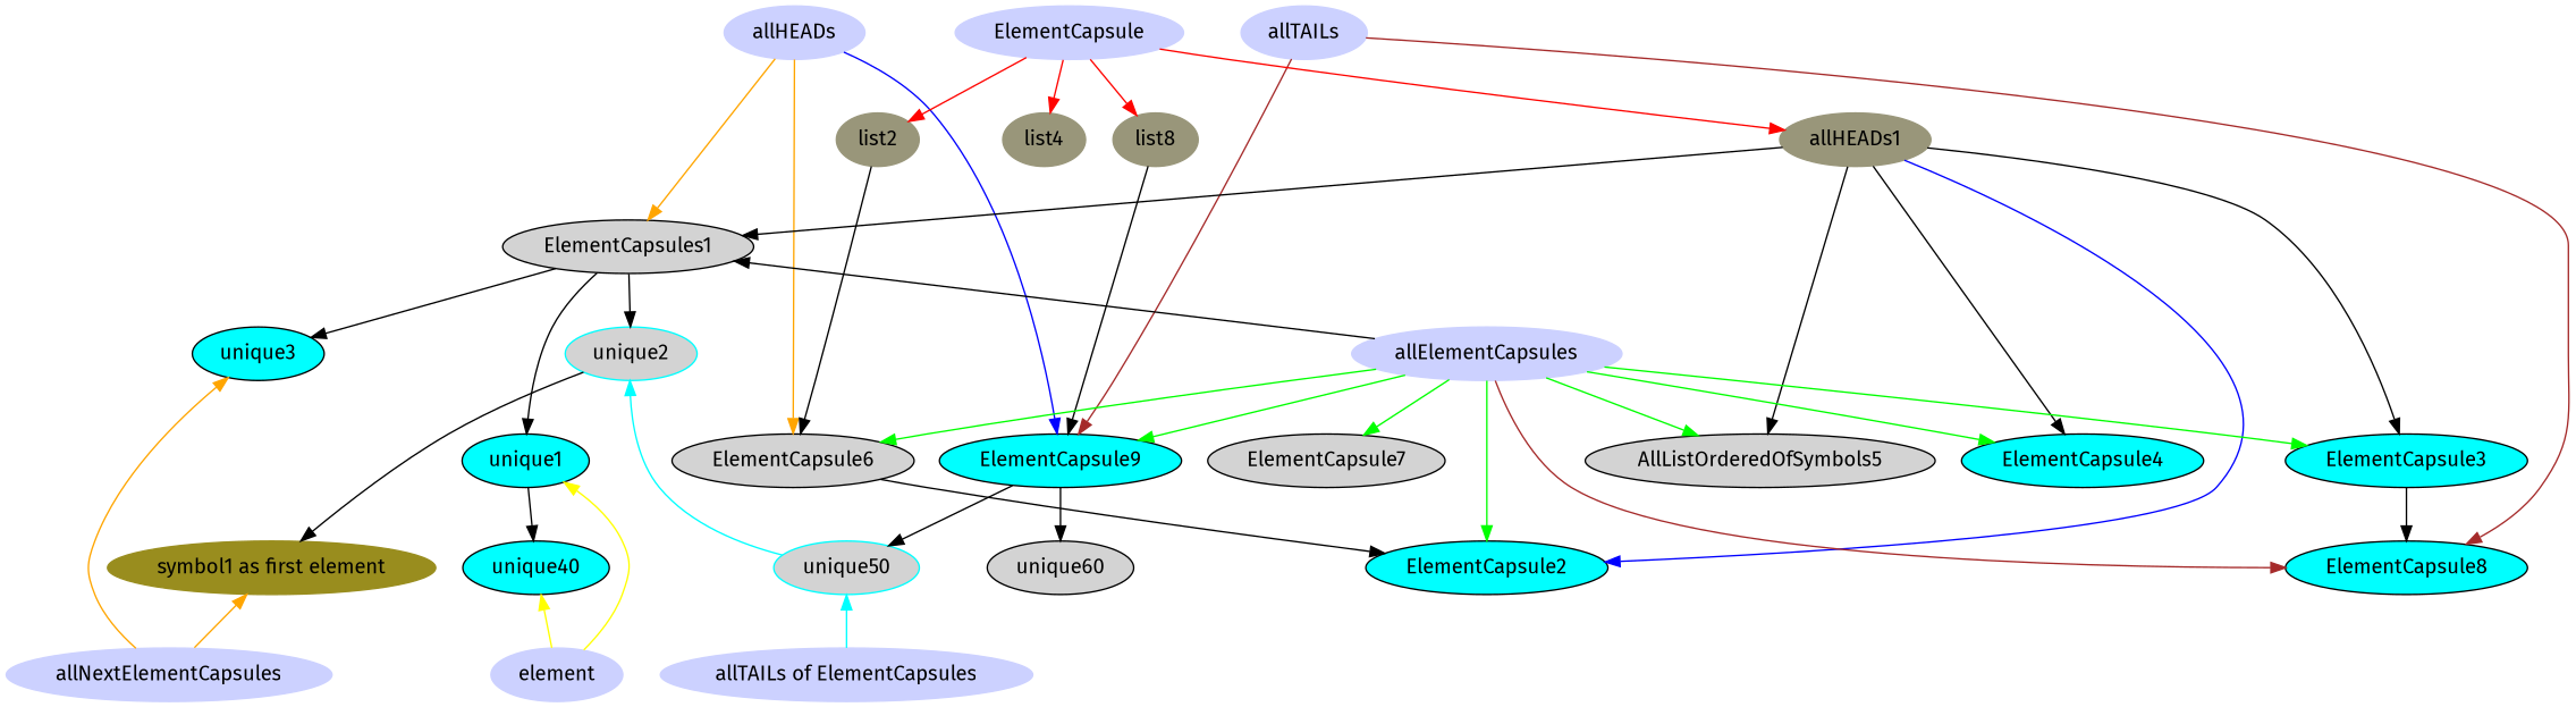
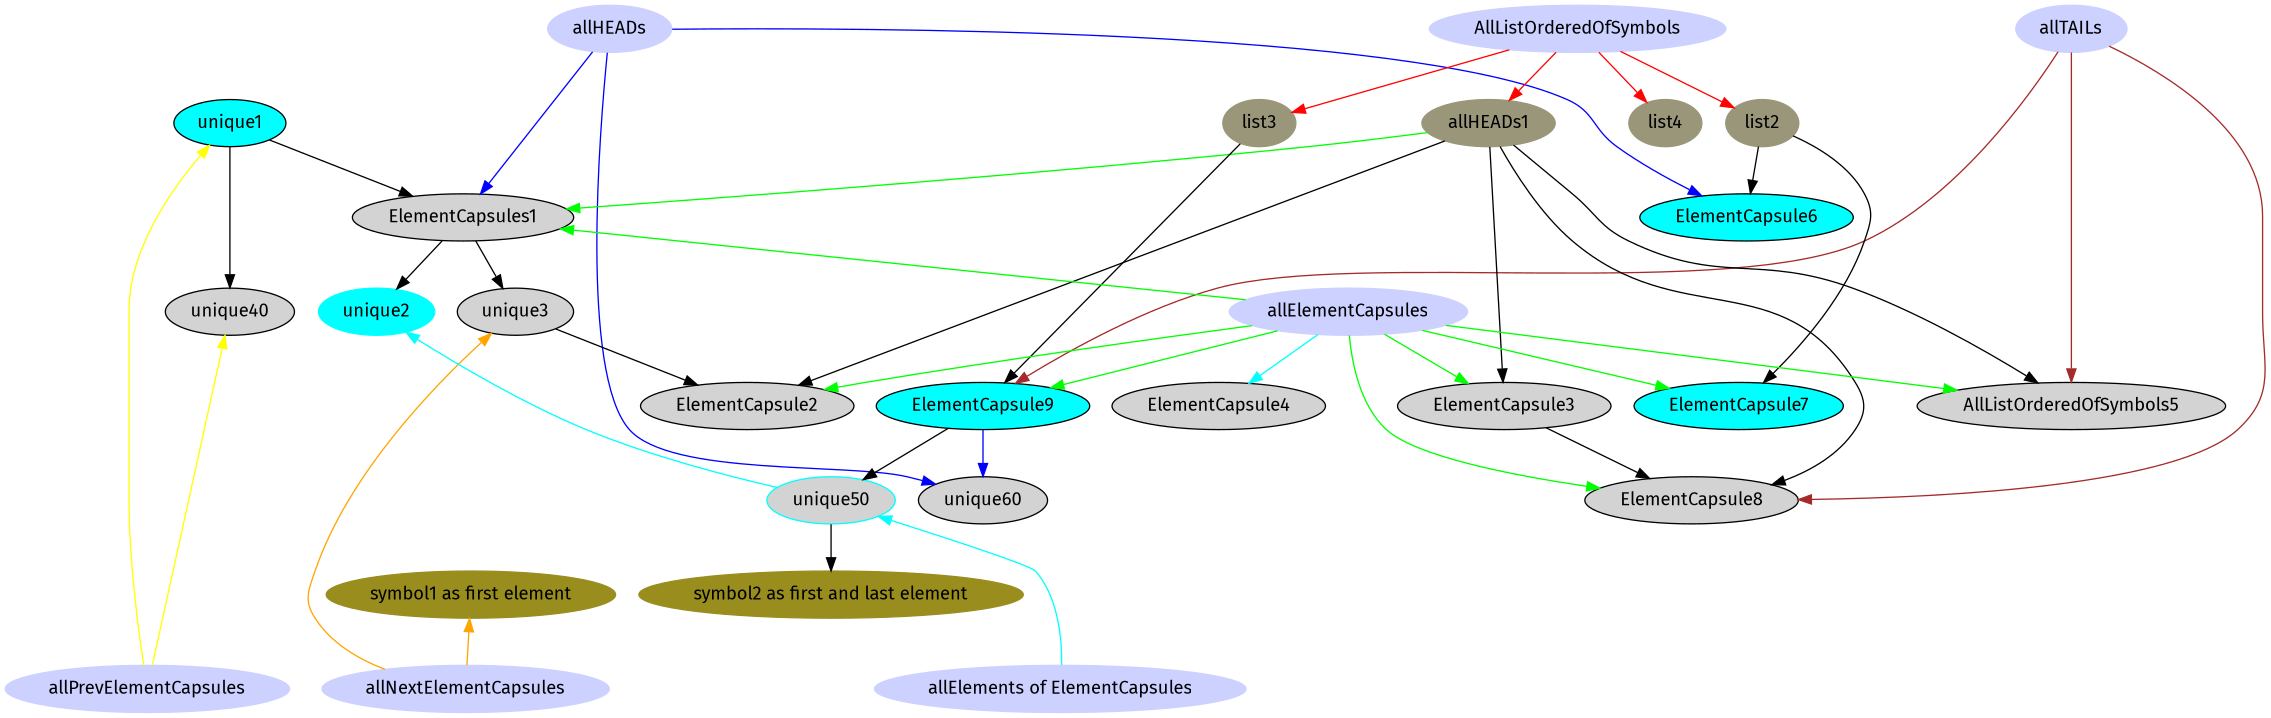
  digraph {
    fontname="Fira Sans"
    rankdir=UD
    node [fontname="Fira Sans" style=filled]
    edge [fontname="Fira Sans"]
-   allPrevElementCapsules [color="0.650 0.200 1.000" label=element]
-   "allElements of ElementCapsules" [color="0.650 0.200 1.000" label="allTAILs of ElementCapsules"]
+   allPrevElementCapsules [color="0.650 0.200 1.000"]
+   "allElements of ElementCapsules" [color="0.650 0.200 1.000"]
    allNextElementCapsules [color="0.650 0.200 1.000"]
    allHEADs [color="0.650 0.200 1.000"]
    allTAILs [color="0.650 0.200 1.000"]
-   AllListOrderedOfSymbols [color="0.650 0.200 1.000" label=ElementCapsule]
+   AllListOrderedOfSymbols [color="0.650 0.200 1.000"]
    n7 [color="0.150 0.200 0.600" label=allHEADs1]
    list2 [color="0.150 0.200 0.600"]
-   list3 [color="0.150 0.200 0.600" label=list8]
+   list3 [color="0.150 0.200 0.600"]
    list4 [color="0.150 0.200 0.600"]
-   unique2 [color=cyan fillcolor=lightgrey]
+   unique2 [color=cyan]
    allElementCapsules [color="0.650 0.200 1.00"]
-   unique40 [fillcolor=cyan]
+   unique40
    unique1 [fillcolor=cyan]
    unique50 [color=cyan fillcolor=lightgrey]
-   unique3 [fillcolor=cyan]
+   unique3
    "symbol1 as first element" [color="0.150 0.800 0.600"]
    n18 [label=ElementCapsules1]
-   ElementCapsule6
+   ElementCapsule6 [fillcolor=cyan]
    ElementCapsule9 [fillcolor=cyan]
    n21 [label=AllListOrderedOfSymbols5]
-   ElementCapsule8 [fillcolor=cyan]
-   ElementCapsule2 [fillcolor=cyan]
-   ElementCapsule3 [fillcolor=cyan]
-   ElementCapsule4 [fillcolor=cyan]
-   ElementCapsule7
+   ElementCapsule8
+   ElementCapsule2
+   ElementCapsule3
+   ElementCapsule4
+   ElementCapsule7 [fillcolor=cyan]
+   "symbol2 as first and last element" [color="0.150 0.800 0.600"]
    unique60
    subgraph sub_1 {
      rank=sink
      allPrevElementCapsules
      "allElements of ElementCapsules"
      allNextElementCapsules
    }
    subgraph sub_2 {
      rank=same
      allHEADs
      allTAILs
      AllListOrderedOfSymbols
    }
    subgraph sub_3 {
      rank=same
      n7
      list2
      list3
      list4
    }
    subgraph sub_4 {
      rank=same
      unique2
      allElementCapsules
    }
    allPrevElementCapsules -> unique40 [color=yellow]
    allPrevElementCapsules -> unique1 [color=yellow]
    "allElements of ElementCapsules" -> unique50 [color=cyan]
    allNextElementCapsules -> unique3 [color=orange]
    allNextElementCapsules -> "symbol1 as first element" [color=orange]
-   allHEADs -> n18 [color=orange]
-   allHEADs -> ElementCapsule6 [color=orange]
-   allHEADs -> ElementCapsule9 [color=blue]
+   allHEADs -> n18 [color=blue]
+   allHEADs -> ElementCapsule6 [color=blue]
+   allHEADs -> unique60 [color=blue]
    allTAILs -> ElementCapsule9 [color=brown]
+   allTAILs -> n21 [color=brown]
    allTAILs -> ElementCapsule8 [color=brown]
    AllListOrderedOfSymbols -> n7 [color="0.002 0.999 0.999"]
    AllListOrderedOfSymbols -> list2 [color="0.002 0.999 0.999"]
    AllListOrderedOfSymbols -> list3 [color="0.002 0.999 0.999"]
    AllListOrderedOfSymbols -> list4 [color="0.002 0.999 0.999"]
-   n7 -> n18
+   n7 -> n18 [color=green]
    n7 -> n21
-   n7 -> ElementCapsule2 [color=blue]
+   n7 -> ElementCapsule2
    n7 -> ElementCapsule3
-   n7 -> ElementCapsule4
+   n7 -> ElementCapsule8
    list2 -> ElementCapsule6
+   list2 -> ElementCapsule7
    list3 -> ElementCapsule9
-   unique2 -> "symbol1 as first element"
-   allElementCapsules -> n18 [color=black]
-   allElementCapsules -> ElementCapsule6 [color=green]
+   allElementCapsules -> n18 [color=green]
    allElementCapsules -> ElementCapsule9 [color=green]
    allElementCapsules -> n21 [color=green]
-   allElementCapsules -> ElementCapsule8 [color=brown]
+   allElementCapsules -> ElementCapsule8 [color=green]
    allElementCapsules -> ElementCapsule2 [color=green]
    allElementCapsules -> ElementCapsule3 [color=green]
-   allElementCapsules -> ElementCapsule4 [color=green]
+   allElementCapsules -> ElementCapsule4 [color=cyan]
    allElementCapsules -> ElementCapsule7 [color=green]
    unique1 -> unique40
    unique50 -> unique2 [color=cyan]
-   ElementCapsule6 -> ElementCapsule2
+   unique50 -> "symbol2 as first and last element"
+   unique3 -> ElementCapsule2
    n18 -> unique2
-   n18 -> unique1
+   unique1 -> n18
    n18 -> unique3
    ElementCapsule9 -> unique50
-   ElementCapsule9 -> unique60
+   ElementCapsule9 -> unique60 [color=blue]
    ElementCapsule3 -> ElementCapsule8
  }
